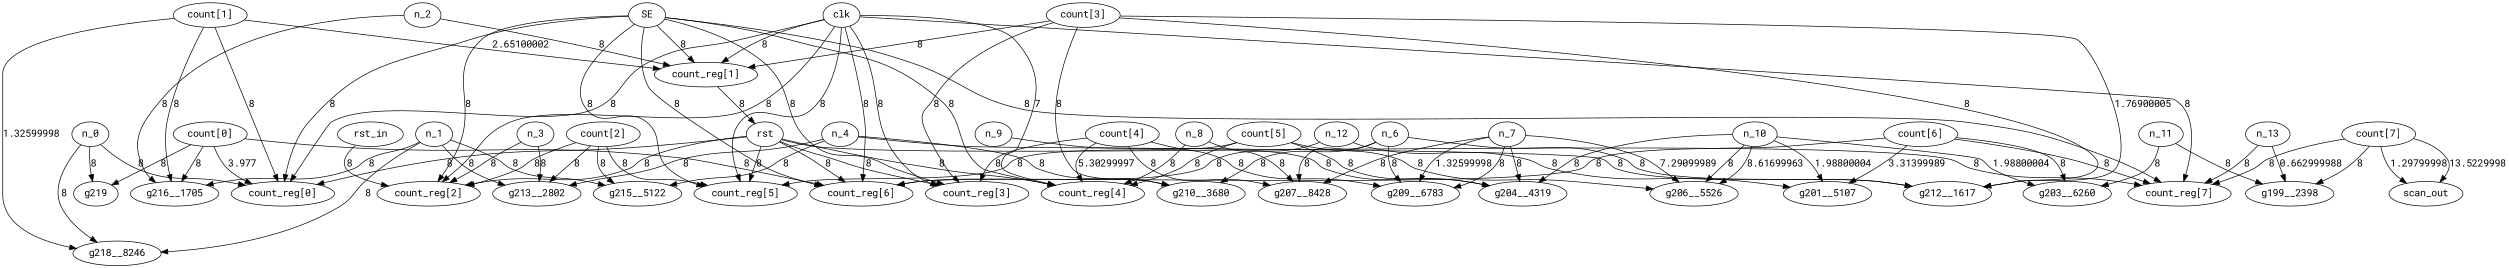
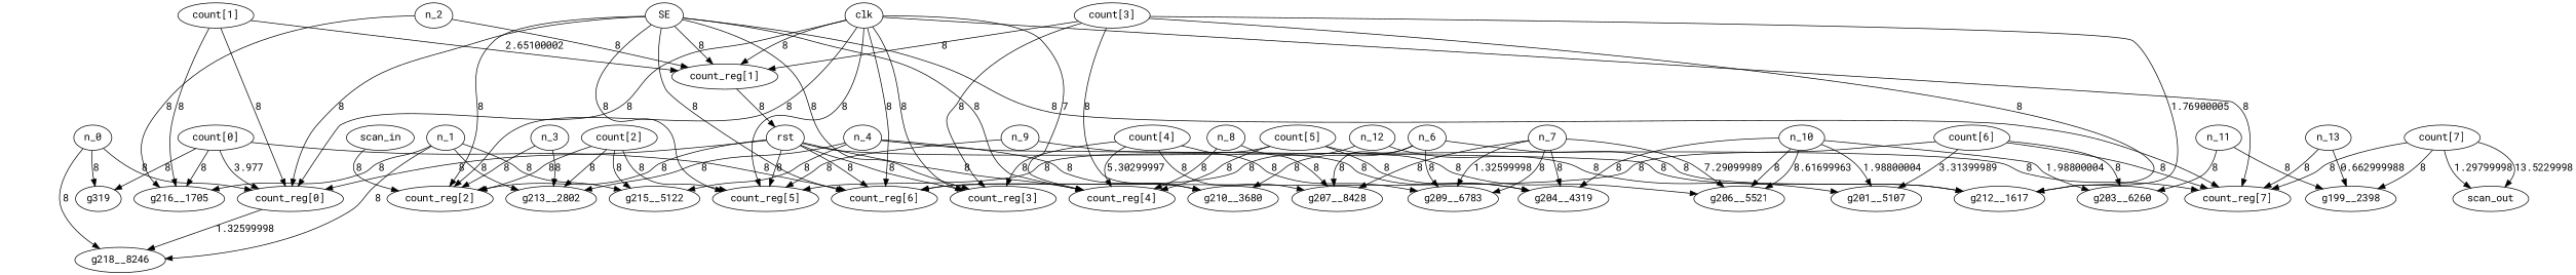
  digraph {
    fontname="Roboto Mono"
    node [fontname="Roboto Mono"]
    edge [fontname="Roboto Mono"]
    n1 [label=clk]
    n2 [label="count_reg\[7\]"]
    n3 [label="count_reg\[6\]"]
    n4 [label="count_reg\[5\]"]
    n5 [label="count_reg\[4\]"]
    n6 [label="count_reg\[3\]"]
    n7 [label="count_reg\[2\]"]
    n8 [label="count_reg\[1\]"]
    n9 [label="count_reg\[0\]"]
    n10 [label=rst]
    n11 [label=SE]
-   n12 [label=rst_in]
+   n12 [label=scan_in]
    n13 [label="count[7]"]
    n14 [label=scan_out]
    n15 [label=g199__2398]
    n16 [label="count[6]"]
    n17 [label=g201__5107]
    n18 [label=g203__6260]
    n19 [label="count[5]"]
    n20 [label=g204__4319]
-   n21 [label=g206__5526]
+   n21 [label=g206__5521]
    n22 [label="count[4]"]
    n23 [label=g207__8428]
    n24 [label=g209__6783]
    n25 [label="count[3]"]
    n26 [label=g210__3680]
    n27 [label=g212__1617]
    n28 [label="count[2]"]
    n29 [label=g213__2802]
    n30 [label=g215__5122]
    n31 [label="count[1]"]
    n32 [label=g216__1705]
    n33 [label=g218__8246]
    n34 [label="count[0]"]
-   n35 [label=g219]
+   n35 [label=g319]
    n36 [label=n_0]
    n37 [label=n_1]
    n38 [label=n_2]
    n39 [label=n_3]
    n40 [label=n_4]
    n41 [label=n_6]
    n42 [label=n_7]
    n43 [label=n_8]
    n44 [label=n_9]
    n45 [label=n_10]
    n46 [label=n_11]
    n47 [label=n_12]
    n48 [label=n_13]
    n1 -> n2 [label=8]
    n1 -> n3 [label=8]
    n1 -> n4 [label=8]
    n1 -> n5 [label=7]
    n1 -> n6 [label=8]
    n1 -> n7 [label=8]
    n1 -> n8 [label=8]
    n1 -> n9 [label=8]
    n8 -> n10 [label=8]
    n10 -> n2 [label=8]
    n10 -> n3 [label=8]
    n10 -> n4 [label=8]
    n10 -> n5 [label=8]
    n10 -> n6 [label=8]
    n10 -> n7 [label=8]
    n10 -> n9 [label=8]
    n11 -> n2 [label=8]
    n11 -> n3 [label=8]
    n11 -> n4 [label=8]
    n11 -> n5 [label=8]
    n11 -> n6 [label=8]
    n11 -> n7 [label=8]
    n11 -> n8 [label=8]
    n11 -> n9 [label=8]
    n12 -> n7 [label=8]
    n13 -> n2 [label=8]
    n13 -> n14 [label=1.29799998]
    n13 -> n14 [label=13.5229998]
    n13 -> n15 [label=8]
    n16 -> n2 [label=8]
    n16 -> n3 [label=8]
    n16 -> n17 [label=3.31399989]
    n16 -> n18 [label=8]
    n19 -> n4 [label=8]
    n19 -> n5 [label=8]
    n19 -> n20 [label=8]
    n19 -> n21 [label=8]
    n22 -> n5 [label=5.30299997]
    n22 -> n6 [label=8]
    n22 -> n23 [label=8]
    n22 -> n24 [label=8]
    n25 -> n6 [label=8]
    n25 -> n8 [label=8]
    n25 -> n26 [label=8]
    n25 -> n27 [label=1.76900005]
    n25 -> n27 [label=8]
    n28 -> n4 [label=8]
    n28 -> n7 [label=8]
    n28 -> n29 [label=8]
    n28 -> n30 [label=8]
    n31 -> n8 [label=2.65100002]
    n31 -> n9 [label=8]
    n31 -> n32 [label=8]
-   n31 -> n33 [label=1.32599998]
+   n9 -> n33 [label=1.32599998]
    n34 -> n3 [label=8]
    n34 -> n9 [label=3.977]
    n34 -> n32 [label=8]
    n34 -> n35 [label=8]
    n36 -> n9 [label=8]
    n36 -> n33 [label=8]
    n36 -> n35 [label=8]
    n37 -> n29 [label=8]
    n37 -> n30 [label=8]
    n37 -> n32 [label=8]
    n37 -> n33 [label=8]
    n38 -> n8 [label=8]
    n38 -> n32 [label=8]
    n39 -> n7 [label=8]
    n39 -> n29 [label=8]
    n40 -> n26 [label=8]
    n40 -> n27 [label=8]
    n40 -> n29 [label=8]
    n40 -> n30 [label=8]
    n41 -> n23 [label=8]
    n41 -> n24 [label=8]
    n41 -> n26 [label=8]
    n41 -> n27 [label=8]
    n42 -> n20 [label=8]
    n42 -> n21 [label=7.29099989]
    n42 -> n23 [label=8]
    n42 -> n24 [label=1.32599998]
    n42 -> n24 [label=8]
    n43 -> n5 [label=8]
    n43 -> n23 [label=8]
+   n44 -> n4 [label=8]
    n44 -> n20 [label=8]
    n45 -> n17 [label=1.98800004]
    n45 -> n18 [label=1.98800004]
    n45 -> n20 [label=8]
    n45 -> n21 [label=8.61699963]
    n45 -> n21 [label=8]
    n46 -> n15 [label=8]
    n46 -> n18 [label=8]
    n47 -> n3 [label=8]
    n47 -> n17 [label=8]
    n48 -> n2 [label=8]
    n48 -> n15 [label=0.662999988]
  }
